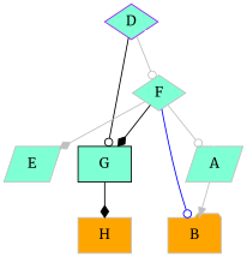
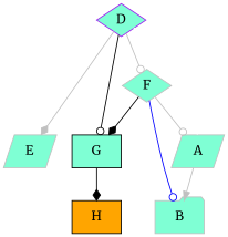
  digraph {
    fontname=Merriweather
    node [color=gray fillcolor=aquamarine fontname=Merriweather shape=diamond style=filled]
    edge [arrowhead=odot color=gray fontname=Merriweather]
    n1 [color=purple label=D]
    n2 [label=F]
    n3 [label=E shape=parallelogram]
    n4 [label=G shape=box color=""]
    n5 [label=A shape=parallelogram]
-   n6 [fillcolor=orange label=B shape=folder]
-   n7 [fillcolor=orange label=H shape=box]
+   n6 [label=B shape=folder]
+   n7 [fillcolor=orange label=H shape=box color=""]
    n1 -> n2
-   n2 -> n3 [arrowhead=diamond]
+   n1 -> n3 [arrowhead=diamond]
    n1 -> n4 [color=""]
    n2 -> n4 [arrowhead=diamond color=""]
    n2 -> n5
    n2 -> n6 [color=blue]
    n4 -> n7 [arrowhead=diamond color=""]
    n5 -> n1 [color=white arrowhead=""]
    n5 -> n6 [arrowhead=normal]
  }
